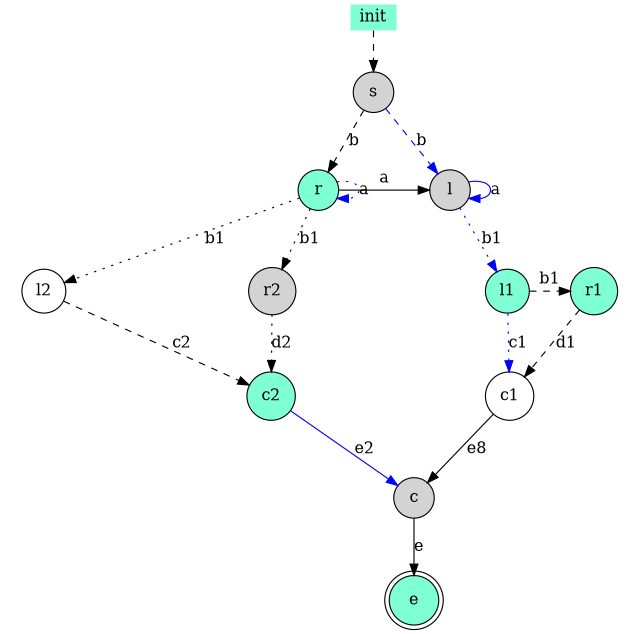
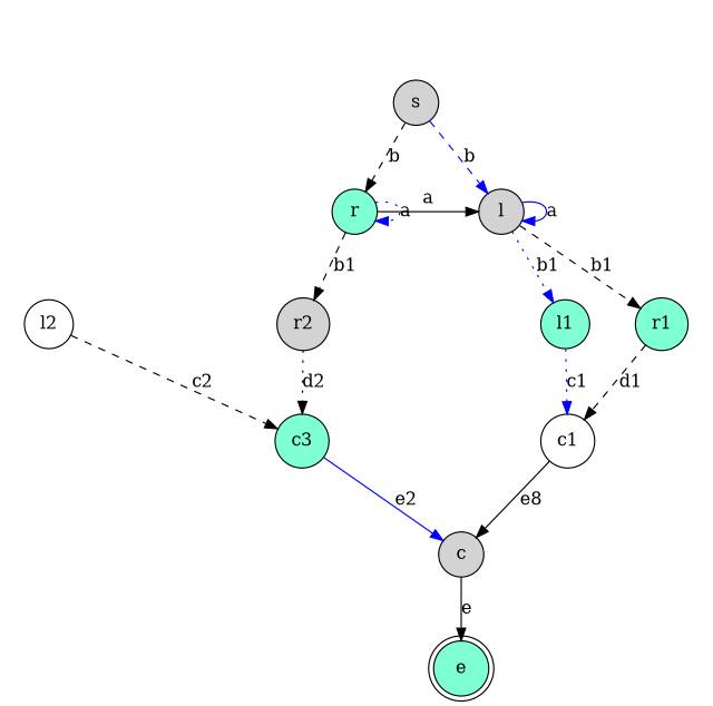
  digraph {
    node [fillcolor=aquamarine shape=circle style=filled]
    edge [style=invis]
    n1 [fillcolor=lightgrey label=l]
    n2 [label=r]
    n3 [label=l1]
    n4 [label=r1]
    n5 [fillcolor=white label=c1]
    n6 [fillcolor=white label=l2]
    n7 [fillcolor=lightgrey label=r2]
-   n8 [label=c2]
+   n8 [label=c3]
    n9 [fillcolor=lightgrey label=c]
    n10 [fillcolor=lightgrey label=s]
    n11 [label=e shape=doublecircle]
-   init [height=0 shape=none width=0]
    subgraph sub_1 {
      rank=same
      n1
      n2
    }
    subgraph cluster_2 {
      style=invis
      n5
      subgraph sub_3 {
        rank=same
        style=invis
        n3
        n4
      }
    }
    subgraph cluster_4 {
      style=invis
      subgraph sub_5 {
        rank=same
        style=invis
        n6
        n7
      }
      subgraph sub_6 {
        style=invis
        n6
        n7
        n8
      }
    }
    n1 -> n1 [color=blue label=a style=solid]
    n1 -> n3 [color=blue label=b1 style=dotted]
-   n3 -> n4 [color=black label=b1 style=dashed]
+   n1 -> n4 [color=black label=b1 style=dashed]
    n2 -> n1 [color=black label=a style=solid]
    n2 -> n2 [color=blue label=a style=dotted]
-   n2 -> n6 [color=black label=b1 style=dotted]
-   n2 -> n7 [color=black label=b1 style=dotted]
+   n2 -> n7 [color=black label=b1 style=dashed]
    n3 -> n5 [color=blue label=c1 style=dotted]
    n4 -> n5 [color=black label=d1 style=dashed]
    n5 -> n9 [color=black label=e8 style=solid]
    n6 -> n6 [label=b1]
    n6 -> n6 [label=c1]
    n6 -> n6 [label=d1]
    n6 -> n6 [label=e1]
    n6 -> n8 [color=black label=c2 style=dashed]
    n7 -> n7 [label=b1]
    n7 -> n7 [label=c1]
    n7 -> n7 [label=d1]
    n7 -> n7 [label=e1]
    n7 -> n8 [color=black label=d2 style=dotted]
    n8 -> n8 [label=b1]
    n8 -> n8 [label=c1]
    n8 -> n8 [label=d1]
    n8 -> n8 [label=e1]
    n8 -> n9 [color=blue label=e2 style=solid]
    n9 -> n11 [color=black label=e style=solid]
    n10 -> n1 [color=blue label=b style=dashed]
    n10 -> n2 [color=black label=b style=dashed]
-   init -> n10 [color=black style=dashed]
  }
